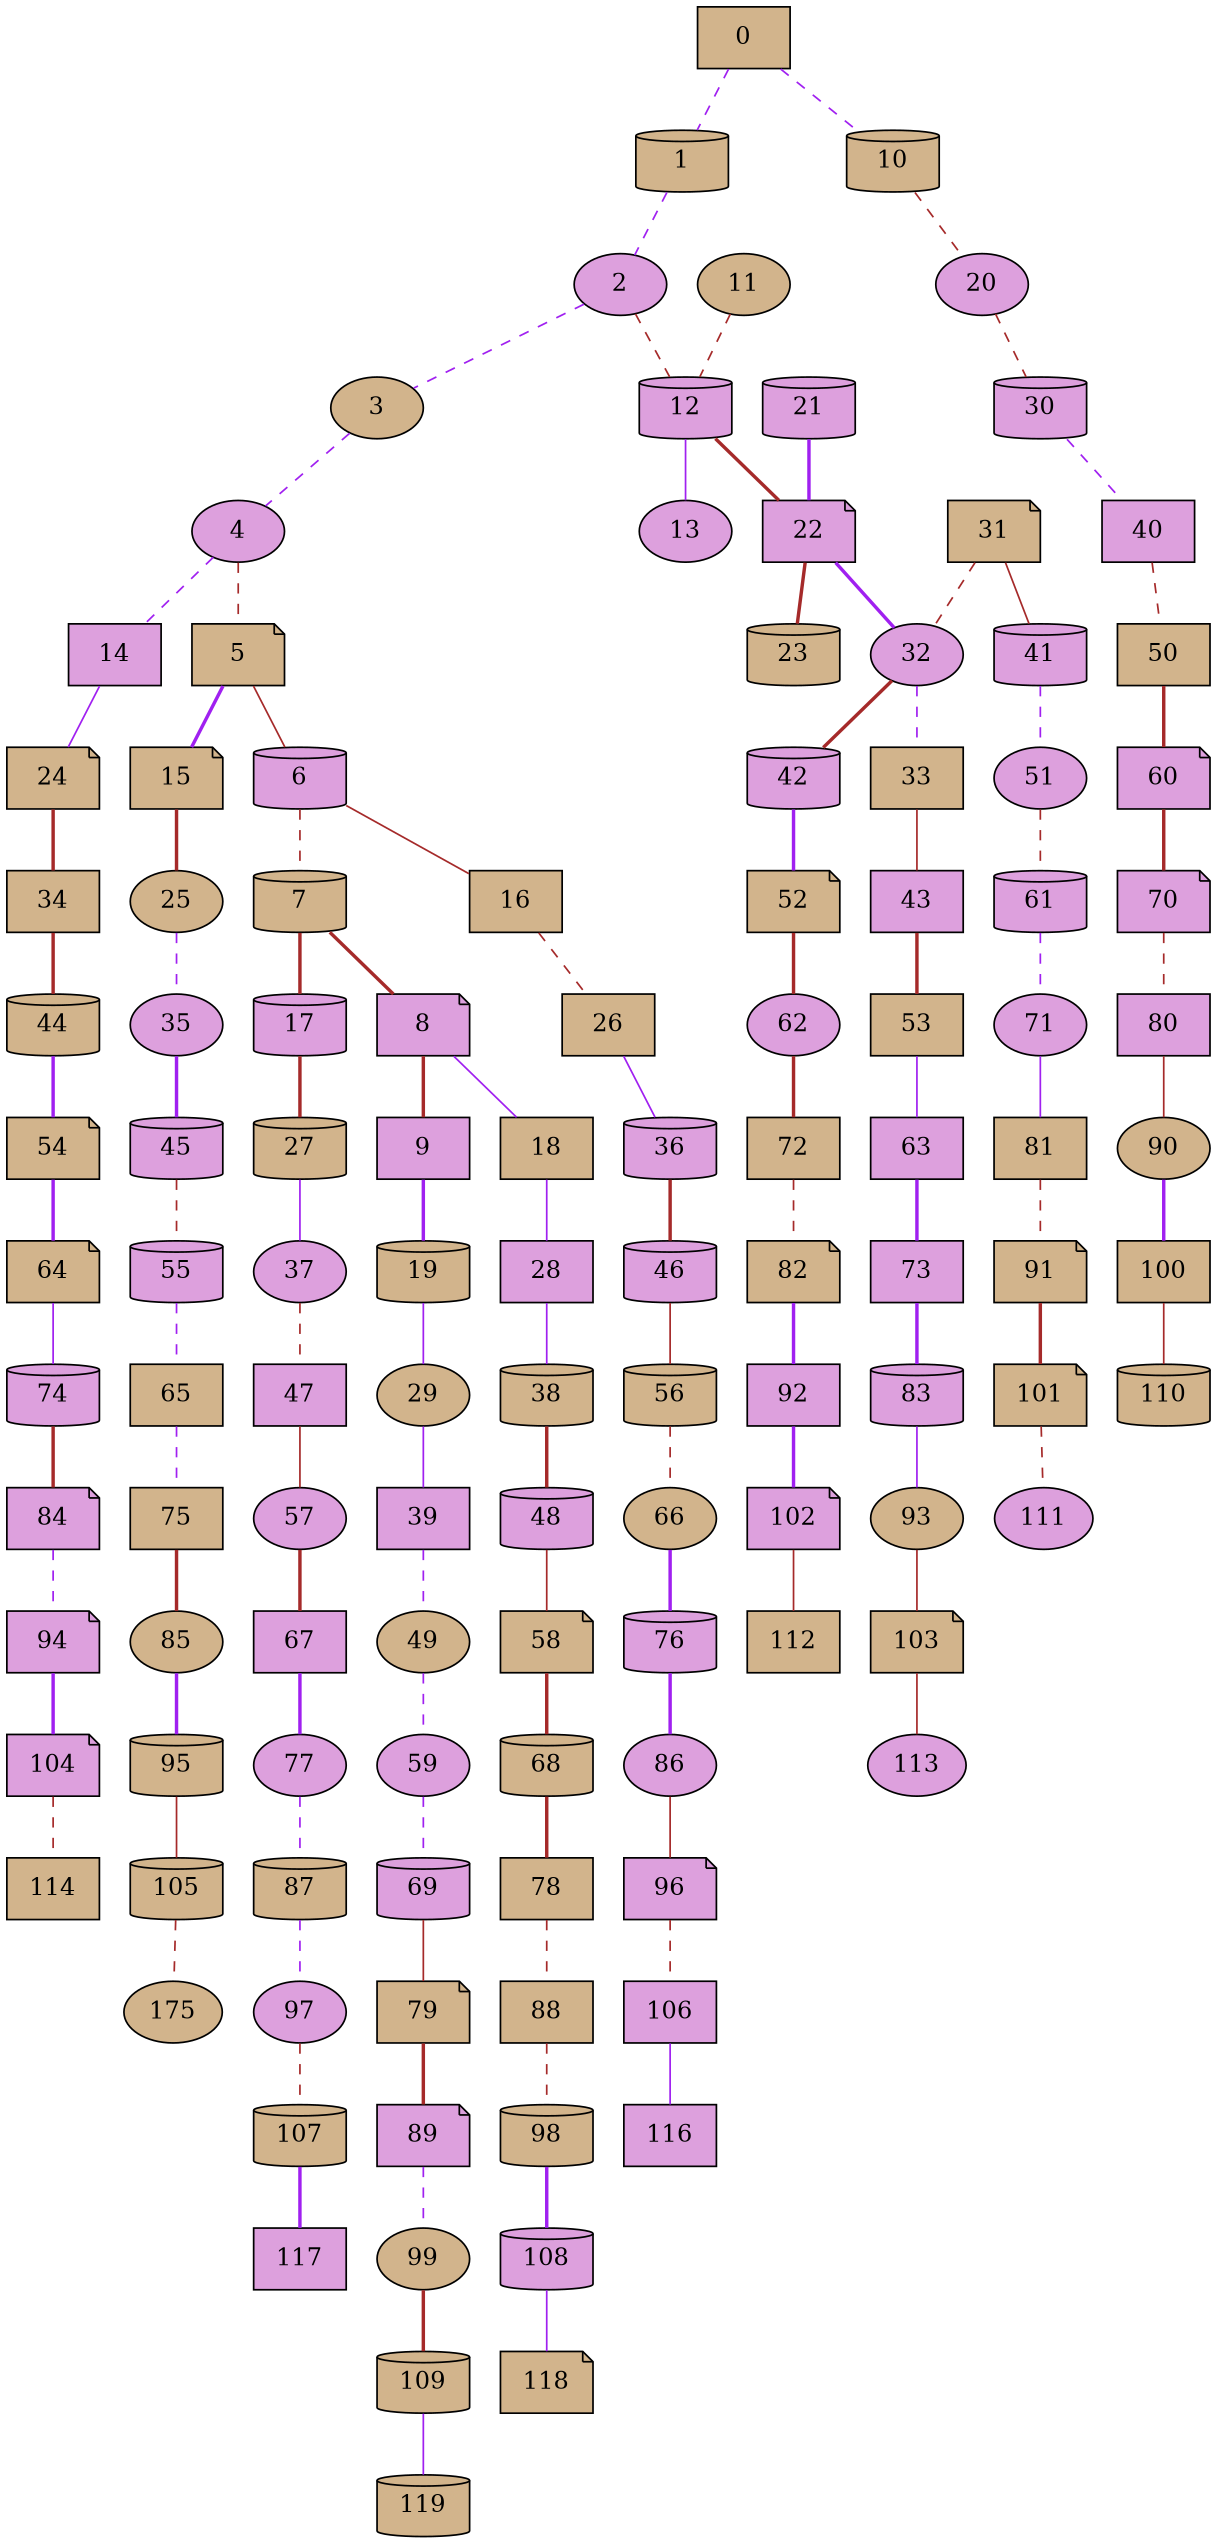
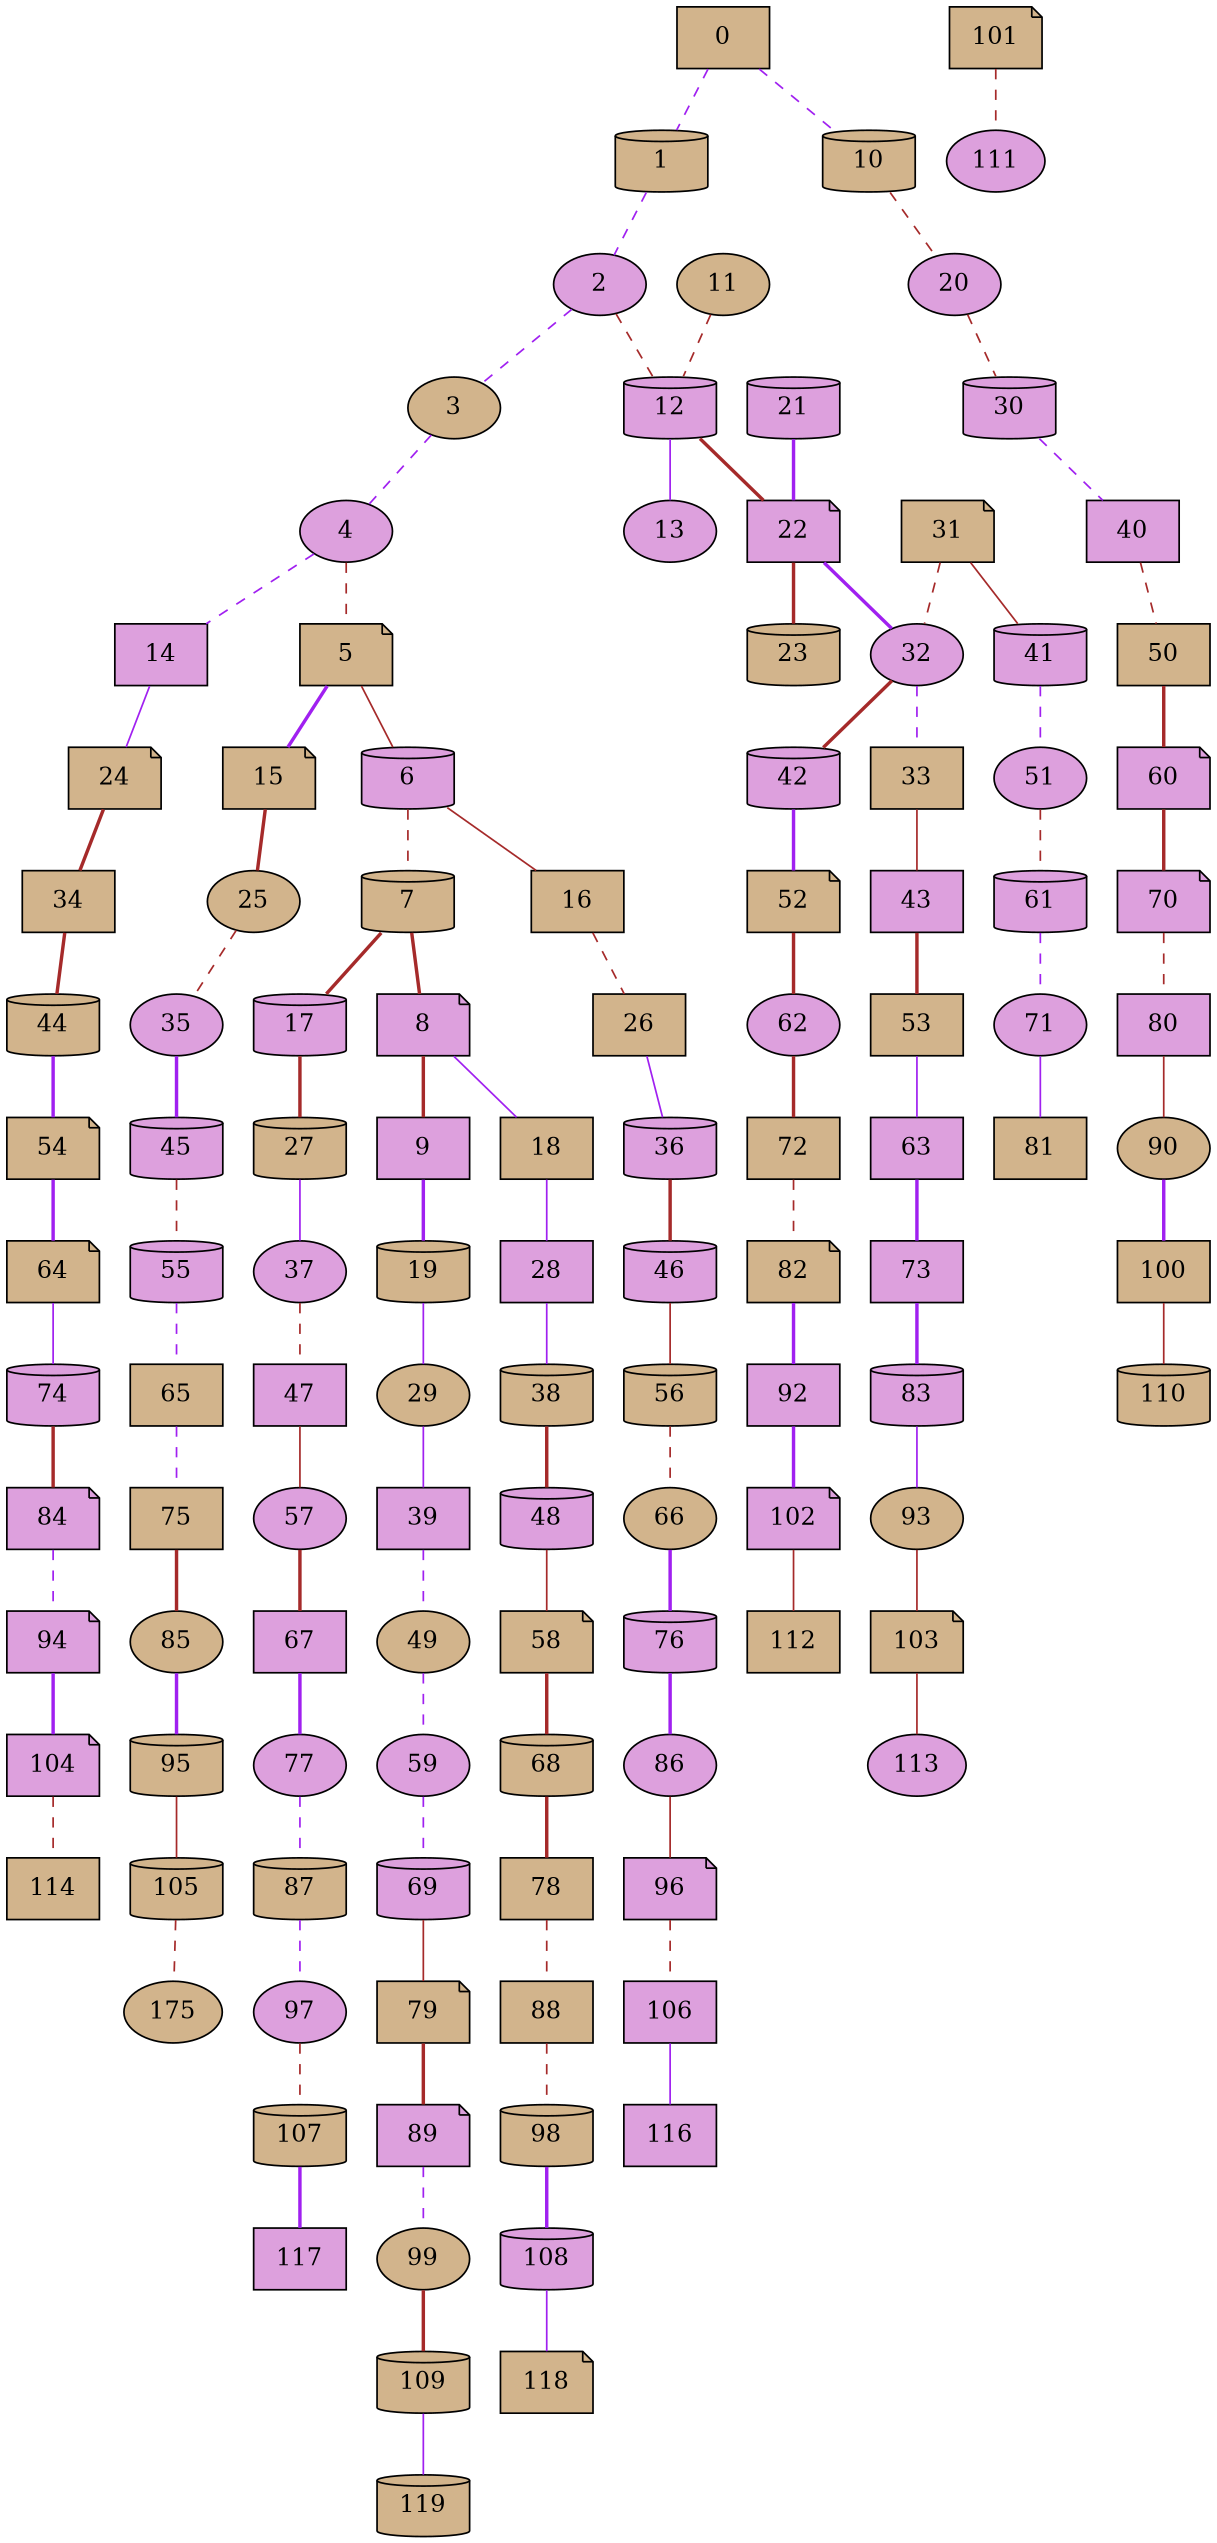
  graph {
    node [fillcolor=plum shape=cylinder style=filled]
    edge [color=brown style=bold]
    32 [shape=ellipse]
    33 [fillcolor=tan shape=box]
    42
    43 [shape=box]
    52 [fillcolor=tan shape=note]
    22 [shape=note]
    23 [fillcolor=tan]
    12
    13 [shape=ellipse]
    2 [shape=ellipse]
    3 [fillcolor=tan shape=ellipse]
    4 [shape=ellipse]
    1 [fillcolor=tan]
    0 [fillcolor=tan shape=box]
    10 [fillcolor=tan]
    20 [shape=ellipse]
    5 [fillcolor=tan shape=note]
    14 [shape=box]
    6
    15 [fillcolor=tan shape=note]
    24 [fillcolor=tan shape=note]
    7 [fillcolor=tan]
    16 [fillcolor=tan shape=box]
    25 [fillcolor=tan shape=ellipse]
    8 [shape=note]
    17
    26 [fillcolor=tan shape=box]
    9 [shape=box]
    18 [fillcolor=tan shape=box]
    27 [fillcolor=tan]
    19 [fillcolor=tan]
    28 [shape=box]
    29 [fillcolor=tan shape=ellipse]
    30
    11 [fillcolor=tan shape=ellipse]
    34 [fillcolor=tan shape=box]
    35 [shape=ellipse]
    36
    37 [shape=ellipse]
    38 [fillcolor=tan]
    39 [shape=box]
    40 [shape=box]
    21
    44 [fillcolor=tan]
    45
    46
    47 [shape=box]
    48
    49 [fillcolor=tan shape=ellipse]
    50 [fillcolor=tan shape=box]
    31 [fillcolor=tan shape=note]
    41
    51 [shape=ellipse]
    53 [fillcolor=tan shape=box]
    54 [fillcolor=tan shape=note]
    55
    56 [fillcolor=tan]
    57 [shape=ellipse]
    58 [fillcolor=tan shape=note]
    59 [shape=ellipse]
    60 [shape=note]
    61
    62 [shape=ellipse]
    63 [shape=box]
    64 [fillcolor=tan shape=note]
    65 [fillcolor=tan shape=box]
    66 [fillcolor=tan shape=ellipse]
    67 [shape=box]
    68 [fillcolor=tan]
    69
    70 [shape=note]
    71 [shape=ellipse]
    72 [fillcolor=tan shape=box]
    73 [shape=box]
    74
    75 [fillcolor=tan shape=box]
    76
    77 [shape=ellipse]
    78 [fillcolor=tan shape=box]
    79 [fillcolor=tan shape=note]
    80 [shape=box]
    81 [fillcolor=tan shape=box]
    82 [fillcolor=tan shape=note]
    83
    84 [shape=note]
    85 [fillcolor=tan shape=ellipse]
    86 [shape=ellipse]
    87 [fillcolor=tan]
    88 [fillcolor=tan shape=box]
    89 [shape=note]
    90 [fillcolor=tan shape=ellipse]
-   91 [fillcolor=tan shape=note]
    92 [shape=box]
    93 [fillcolor=tan shape=ellipse]
    94 [shape=note]
    95 [fillcolor=tan]
    96 [shape=note]
    97 [shape=ellipse]
    98 [fillcolor=tan]
    99 [fillcolor=tan shape=ellipse]
    100 [fillcolor=tan shape=box]
    101 [fillcolor=tan shape=note]
    102 [shape=note]
    103 [fillcolor=tan shape=note]
    104 [shape=note]
    105 [fillcolor=tan]
    106 [shape=box]
    107 [fillcolor=tan]
    108
    109 [fillcolor=tan]
    110 [fillcolor=tan]
    111 [shape=ellipse]
    112 [fillcolor=tan shape=box]
    113 [shape=ellipse]
    114 [fillcolor=tan shape=box]
    n116 [fillcolor=tan label=175 shape=ellipse]
    116 [shape=box]
    117 [shape=box]
    118 [fillcolor=tan shape=note]
    119 [fillcolor=tan]
    32 -- 33 [color=purple style=dashed]
    32 -- 42
    33 -- 43 [style=solid]
    42 -- 52 [color=purple]
    43 -- 53
    52 -- 62
    22 -- 32 [color=purple]
    22 -- 23
    12 -- 22
    12 -- 13 [color=purple style=solid]
    2 -- 12 [style=dashed]
    2 -- 3 [color=purple style=dashed]
    3 -- 4 [color=purple style=dashed]
    4 -- 5 [style=dashed]
    4 -- 14 [color=purple style=dashed]
    1 -- 2 [color=purple style=dashed]
    0 -- 1 [color=purple style=dashed]
    0 -- 10 [color=purple style=dashed]
    10 -- 20 [style=dashed]
    20 -- 30 [style=dashed]
    5 -- 6 [style=solid]
    5 -- 15 [color=purple]
    14 -- 24 [color=purple style=solid]
    6 -- 7 [style=dashed]
    6 -- 16 [style=solid]
    15 -- 25
    24 -- 34
    7 -- 8
    7 -- 17
    16 -- 26 [style=dashed]
-   25 -- 35 [color=purple style=dashed]
+   25 -- 35 [style=dashed]
    8 -- 9
    8 -- 18 [color=purple style=solid]
    17 -- 27
    26 -- 36 [color=purple style=solid]
    9 -- 19 [color=purple]
    18 -- 28 [color=purple style=solid]
    27 -- 37 [color=purple style=solid]
    19 -- 29 [color=purple style=solid]
    28 -- 38 [color=purple style=solid]
    29 -- 39 [color=purple style=solid]
    30 -- 40 [color=purple style=dashed]
    11 -- 12 [style=dashed]
    34 -- 44
    35 -- 45 [color=purple]
    36 -- 46
    37 -- 47 [style=dashed]
    38 -- 48
    39 -- 49 [color=purple style=dashed]
    40 -- 50 [style=dashed]
    21 -- 22 [color=purple]
    44 -- 54 [color=purple]
    45 -- 55 [style=dashed]
    46 -- 56 [style=solid]
    47 -- 57 [style=solid]
    48 -- 58 [style=solid]
    49 -- 59 [color=purple style=dashed]
    50 -- 60
    31 -- 32 [style=dashed]
    31 -- 41 [style=solid]
    41 -- 51 [color=purple style=dashed]
    51 -- 61 [style=dashed]
    53 -- 63 [color=purple style=solid]
    54 -- 64 [color=purple]
    55 -- 65 [color=purple style=dashed]
    56 -- 66 [style=dashed]
    57 -- 67
    58 -- 68
    59 -- 69 [color=purple style=dashed]
    60 -- 70
    61 -- 71 [color=purple style=dashed]
    62 -- 72
    63 -- 73 [color=purple]
    64 -- 74 [color=purple style=solid]
    65 -- 75 [color=purple style=dashed]
    66 -- 76 [color=purple]
    67 -- 77 [color=purple]
    68 -- 78
    69 -- 79 [style=solid]
    70 -- 80 [style=dashed]
    71 -- 81 [color=purple style=solid]
    72 -- 82 [style=dashed]
    73 -- 83 [color=purple]
    74 -- 84
    75 -- 85
    76 -- 86 [color=purple]
    77 -- 87 [color=purple style=dashed]
    78 -- 88 [style=dashed]
    79 -- 89
    80 -- 90 [style=solid]
-   81 -- 91 [style=dashed]
    82 -- 92 [color=purple]
    83 -- 93 [color=purple style=solid]
    84 -- 94 [color=purple style=dashed]
    85 -- 95 [color=purple]
    86 -- 96 [style=solid]
    87 -- 97 [color=purple style=dashed]
    88 -- 98 [style=dashed]
    89 -- 99 [color=purple style=dashed]
    90 -- 100 [color=purple]
-   91 -- 101
    92 -- 102 [color=purple]
    93 -- 103 [style=solid]
    94 -- 104 [color=purple]
    95 -- 105 [style=solid]
    96 -- 106 [style=dashed]
    97 -- 107 [style=dashed]
    98 -- 108 [color=purple]
    99 -- 109
    100 -- 110 [style=solid]
    101 -- 111 [style=dashed]
    102 -- 112 [style=solid]
    103 -- 113 [style=solid]
    104 -- 114 [style=dashed]
    105 -- n116 [style=dashed]
    106 -- 116 [color=purple style=solid]
    107 -- 117 [color=purple]
    108 -- 118 [color=purple style=solid]
    109 -- 119 [color=purple style=solid]
  }
